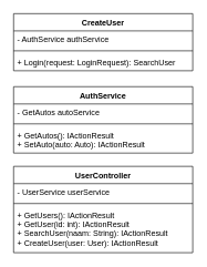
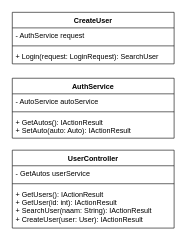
  <mxCell id="0" />
  <mxCell id="1" parent="0" />
  <mxCell id="2" value="CreateUser&#10;" style="swimlane;fontStyle=1;align=center;verticalAlign=top;childLayout=stackLayout;horizontal=1;startSize=26;horizontalStack=0;resizeParent=1;resizeParentMax=0;resizeLast=0;collapsible=1;marginBottom=0;" vertex="1" parent="1"><mxGeometry x="20" y="20" width="270" height="86" as="geometry" /></mxCell>
- <mxCell id="3" value="- AuthService authService" style="text;strokeColor=none;fillColor=none;align=left;verticalAlign=top;spacingLeft=4;spacingRight=4;overflow=hidden;rotatable=0;points=[[0,0.5],[1,0.5]];portConstraint=eastwest;" vertex="1" parent="2"><mxGeometry y="26" width="270" height="26" as="geometry" /></mxCell>
+ <mxCell id="3" value="- AuthService request" style="text;strokeColor=none;fillColor=none;align=left;verticalAlign=top;spacingLeft=4;spacingRight=4;overflow=hidden;rotatable=0;points=[[0,0.5],[1,0.5]];portConstraint=eastwest;" vertex="1" parent="2"><mxGeometry y="26" width="270" height="26" as="geometry" /></mxCell>
  <mxCell id="4" value="" style="line;strokeWidth=1;fillColor=none;align=left;verticalAlign=middle;spacingTop=-1;spacingLeft=3;spacingRight=3;rotatable=0;labelPosition=right;points=[];portConstraint=eastwest;" vertex="1" parent="2"><mxGeometry y="52" width="270" height="8" as="geometry" /></mxCell>
  <mxCell id="5" value="+ Login(request: LoginRequest): SearchUser " style="text;strokeColor=none;fillColor=none;align=left;verticalAlign=top;spacingLeft=4;spacingRight=4;overflow=hidden;rotatable=0;points=[[0,0.5],[1,0.5]];portConstraint=eastwest;" vertex="1" parent="2"><mxGeometry y="60" width="270" height="26" as="geometry" /></mxCell>
  <mxCell id="6" value="AuthService" style="swimlane;fontStyle=1;align=center;verticalAlign=top;childLayout=stackLayout;horizontal=1;startSize=26;horizontalStack=0;resizeParent=1;resizeParentMax=0;resizeLast=0;collapsible=1;marginBottom=0;" vertex="1" parent="1"><mxGeometry x="20" y="130" width="270" height="100" as="geometry" /></mxCell>
- <mxCell id="7" value="- GetAutos autoService&#10;" style="text;strokeColor=none;fillColor=none;align=left;verticalAlign=top;spacingLeft=4;spacingRight=4;overflow=hidden;rotatable=0;points=[[0,0.5],[1,0.5]];portConstraint=eastwest;" vertex="1" parent="6"><mxGeometry y="26" width="270" height="26" as="geometry" /></mxCell>
+ <mxCell id="7" value="- AutoService autoService&#10;" style="text;strokeColor=none;fillColor=none;align=left;verticalAlign=top;spacingLeft=4;spacingRight=4;overflow=hidden;rotatable=0;points=[[0,0.5],[1,0.5]];portConstraint=eastwest;" vertex="1" parent="6"><mxGeometry y="26" width="270" height="26" as="geometry" /></mxCell>
  <mxCell id="8" value="" style="line;strokeWidth=1;fillColor=none;align=left;verticalAlign=middle;spacingTop=-1;spacingLeft=3;spacingRight=3;rotatable=0;labelPosition=right;points=[];portConstraint=eastwest;" vertex="1" parent="6"><mxGeometry y="52" width="270" height="8" as="geometry" /></mxCell>
  <mxCell id="9" value="+ GetAutos(): IActionResult&#10;+ SetAuto(auto: Auto): IActionResult&#10;" style="text;strokeColor=none;fillColor=none;align=left;verticalAlign=top;spacingLeft=4;spacingRight=4;overflow=hidden;rotatable=0;points=[[0,0.5],[1,0.5]];portConstraint=eastwest;" vertex="1" parent="6"><mxGeometry y="60" width="270" height="40" as="geometry" /></mxCell>
  <mxCell id="10" value="UserController" style="swimlane;fontStyle=1;align=center;verticalAlign=top;childLayout=stackLayout;horizontal=1;startSize=26;horizontalStack=0;resizeParent=1;resizeParentMax=0;resizeLast=0;collapsible=1;marginBottom=0;" vertex="1" parent="1"><mxGeometry x="20" y="250" width="270" height="130" as="geometry" /></mxCell>
- <mxCell id="11" value="- UserService userService" style="text;strokeColor=none;fillColor=none;align=left;verticalAlign=top;spacingLeft=4;spacingRight=4;overflow=hidden;rotatable=0;points=[[0,0.5],[1,0.5]];portConstraint=eastwest;" vertex="1" parent="10"><mxGeometry y="26" width="270" height="26" as="geometry" /></mxCell>
+ <mxCell id="11" value="- GetAutos userService" style="text;strokeColor=none;fillColor=none;align=left;verticalAlign=top;spacingLeft=4;spacingRight=4;overflow=hidden;rotatable=0;points=[[0,0.5],[1,0.5]];portConstraint=eastwest;" vertex="1" parent="10"><mxGeometry y="26" width="270" height="26" as="geometry" /></mxCell>
  <mxCell id="12" value="" style="line;strokeWidth=1;fillColor=none;align=left;verticalAlign=middle;spacingTop=-1;spacingLeft=3;spacingRight=3;rotatable=0;labelPosition=right;points=[];portConstraint=eastwest;" vertex="1" parent="10"><mxGeometry y="52" width="270" height="8" as="geometry" /></mxCell>
  <mxCell id="13" value="+ GetUsers(): IActionResult&#10;+ GetUser(id: int): IActionResult&#10;+ SearchUser(naam: String): IActionResult&#10;+ CreateUser(user: User): IActionResult&#10;&#10;" style="text;strokeColor=none;fillColor=none;align=left;verticalAlign=top;spacingLeft=4;spacingRight=4;overflow=hidden;rotatable=0;points=[[0,0.5],[1,0.5]];portConstraint=eastwest;" vertex="1" parent="10"><mxGeometry y="60" width="270" height="70" as="geometry" /></mxCell>
